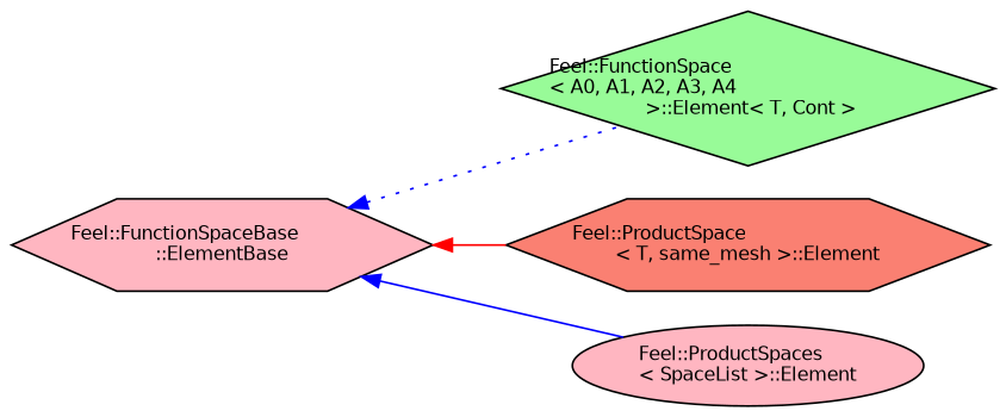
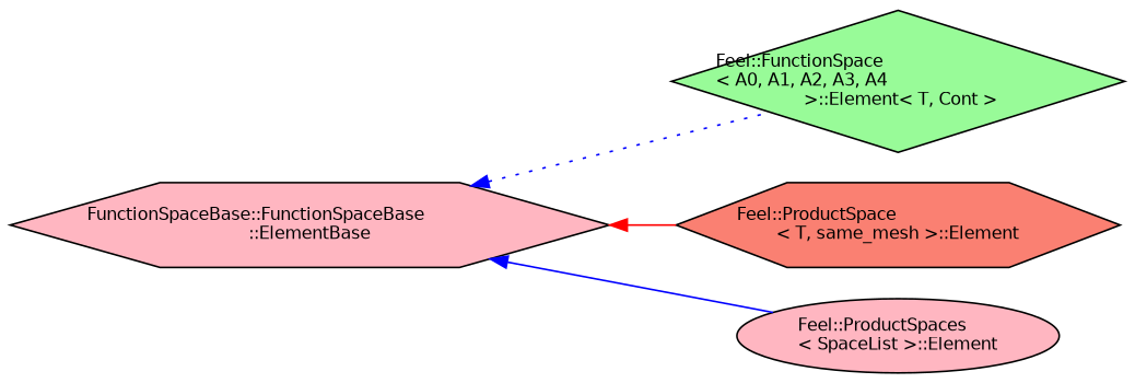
  digraph {
    rankdir=LR
    node [color=black fillcolor=lightpink fontname=Helvetica fontsize=10 shape=hexagon style=filled]
    edge [color=blue dir=back fontname=Helvetica fontsize=10 labelfontname=Helvetica labelfontsize=10 style=solid]
-   n1 [fontcolor=black height=0.2 label="Feel::FunctionSpaceBase\l::ElementBase" width=0.4]
+   n1 [fontcolor=black height=0.2 label="FunctionSpaceBase::FunctionSpaceBase\l::ElementBase" width=0.4]
    n2 [fillcolor=palegreen height=0.2 label="Feel::FunctionSpace\l\< A0, A1, A2, A3, A4\l \>::Element\< T, Cont \>" shape=diamond width=0.4]
    n3 [fillcolor=salmon height=0.2 label="Feel::ProductSpace\l\< T, same_mesh \>::Element" width=0.4]
    n4 [height=0.2 label="Feel::ProductSpaces\l\< SpaceList \>::Element" shape=ellipse width=0.4]
    n1 -> n2 [style=dotted]
    n1 -> n3 [color=red]
    n1 -> n4
  }
